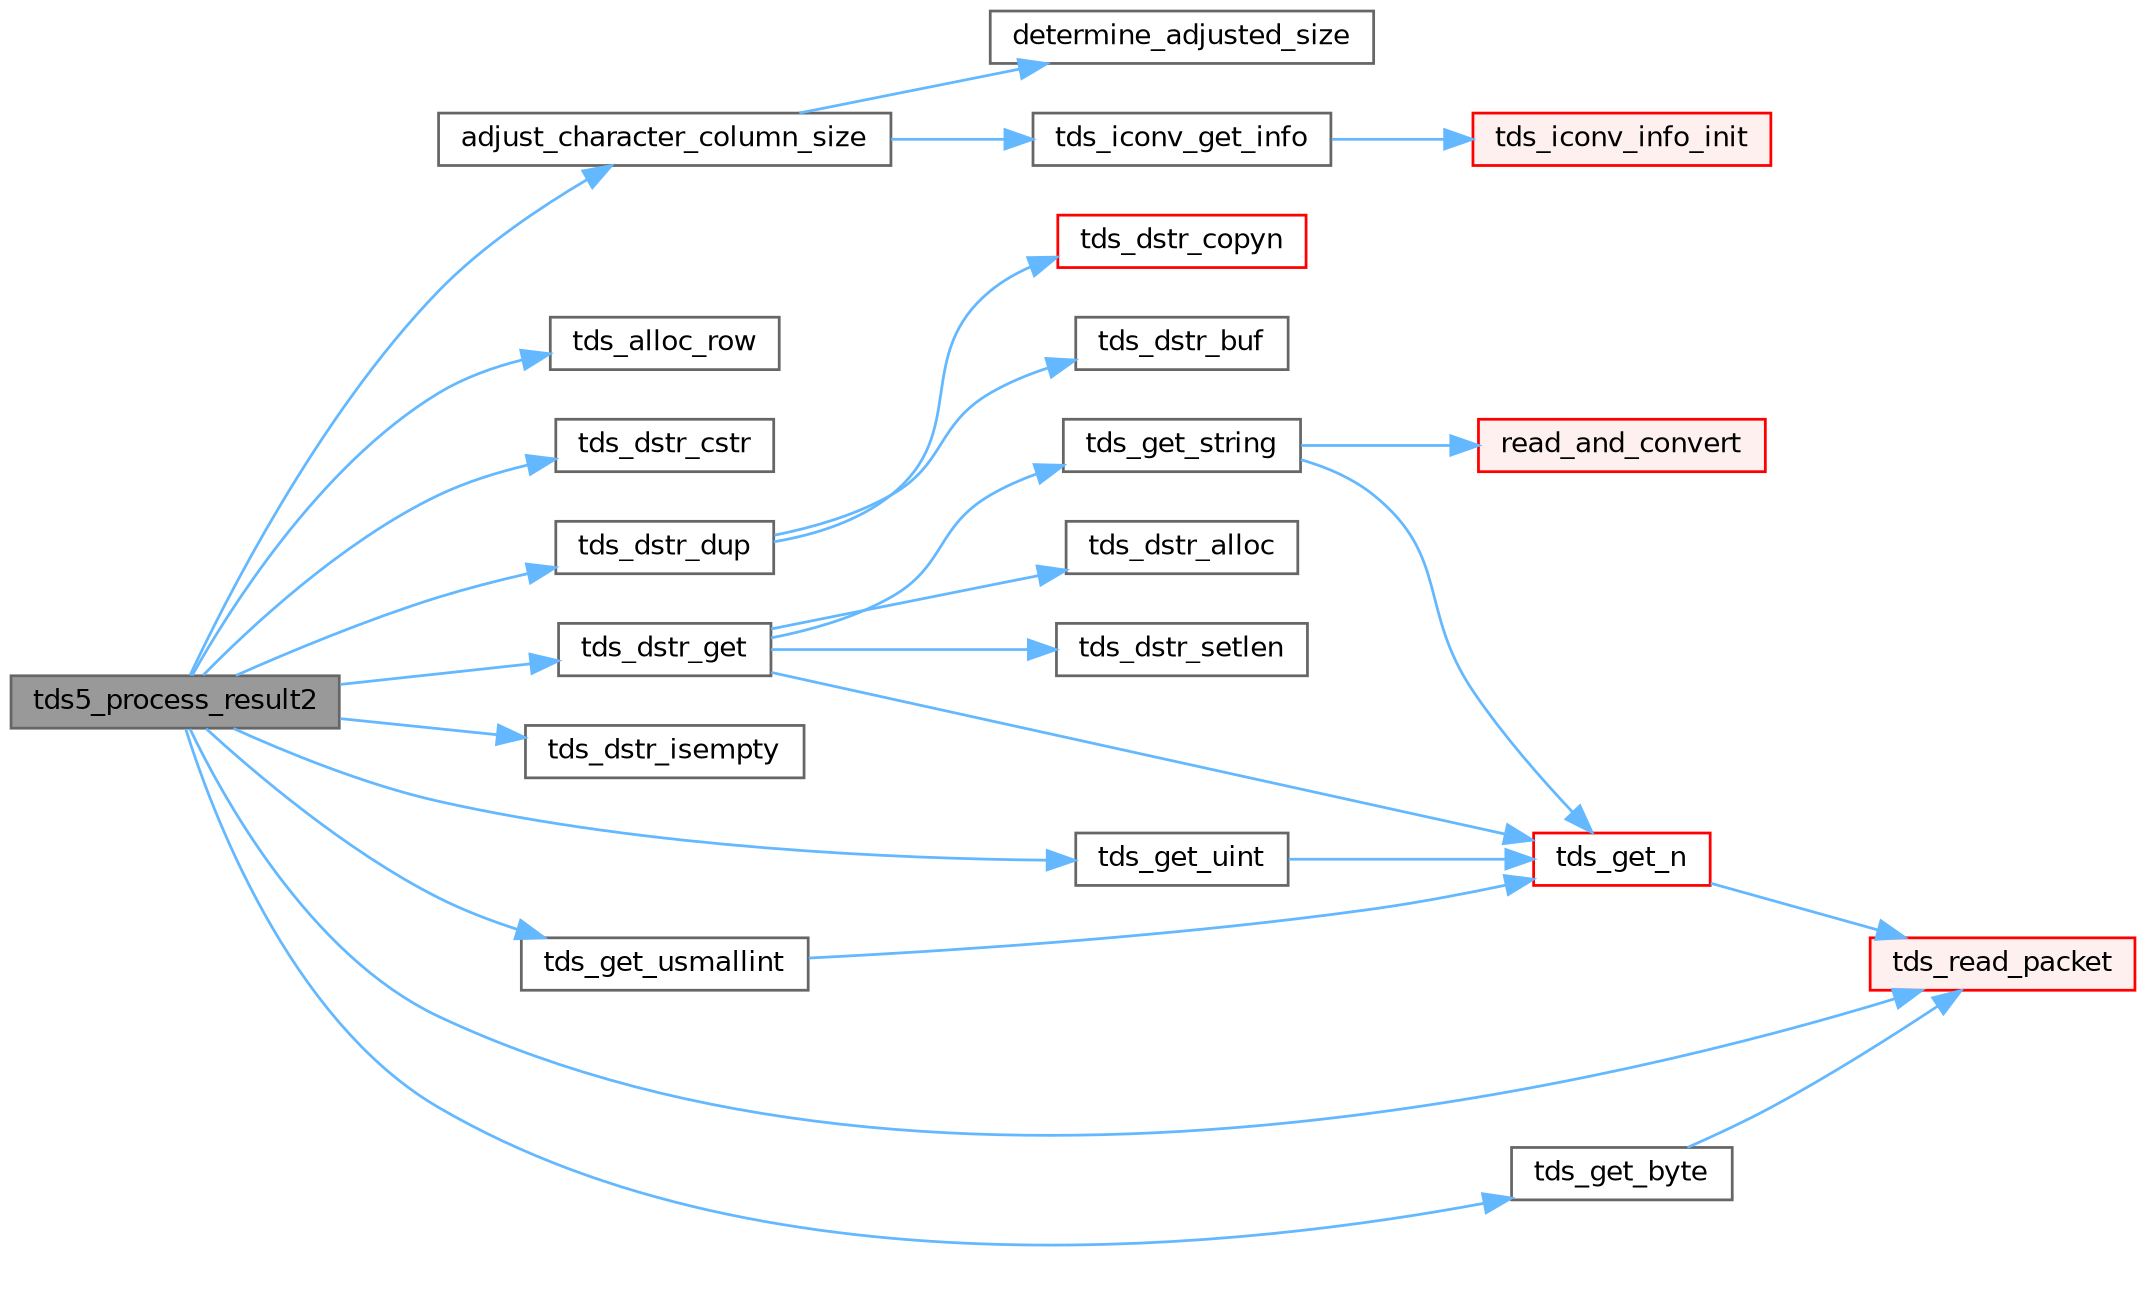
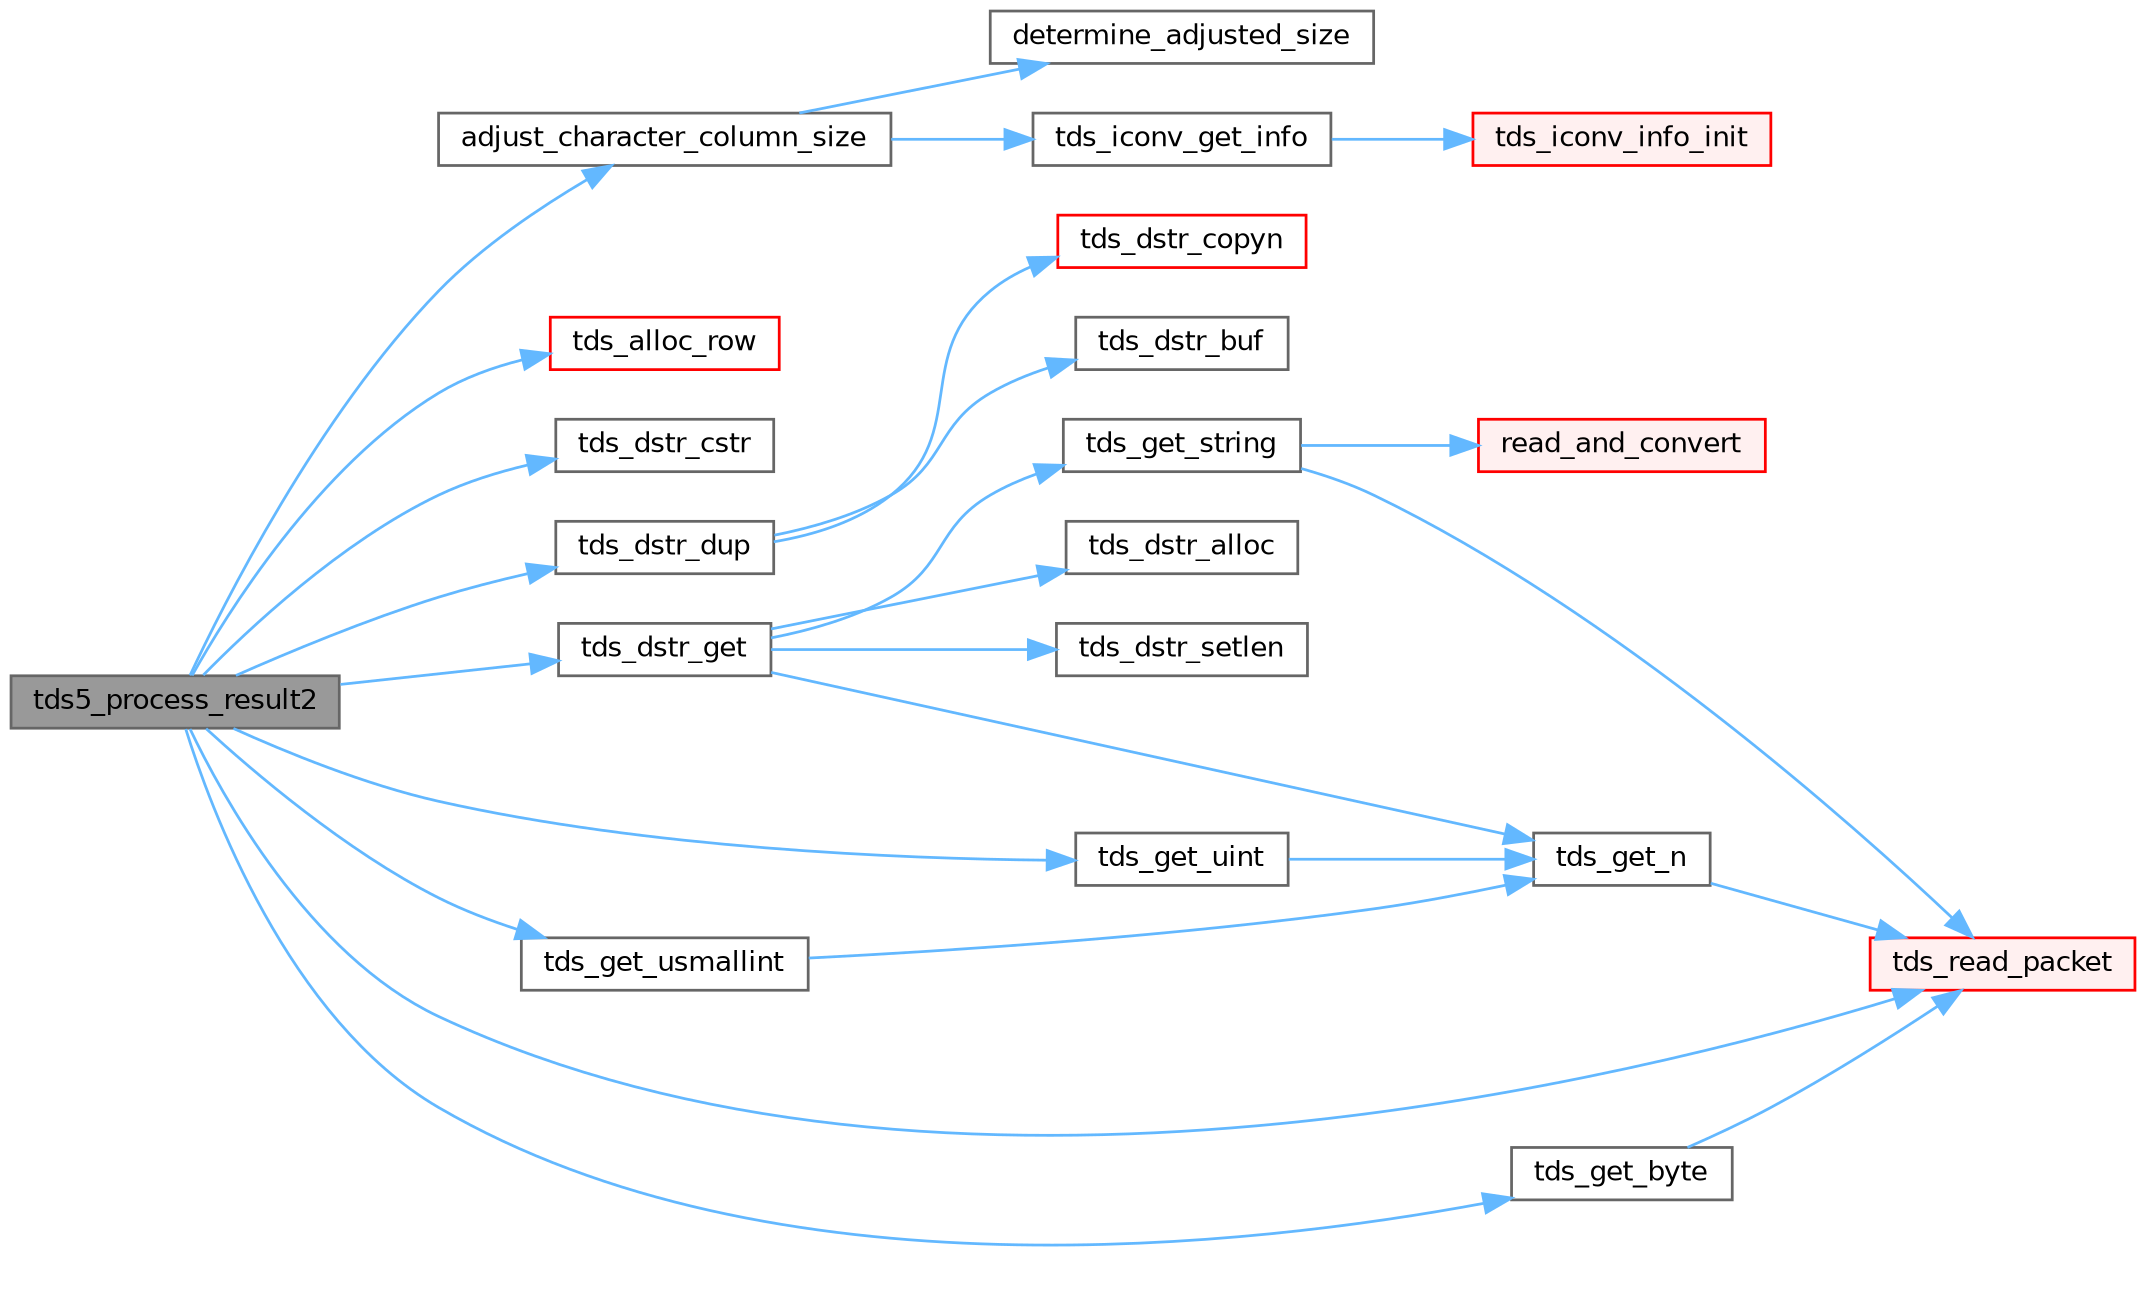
  digraph {
    fontname="DejaVu Sans"
    rankdir=LR
    node [color=grey40 fillcolor=white fontname="DejaVu Sans" fontsize=10 shape=box style=filled]
    edge [color=steelblue1 fontname="DejaVu Sans" fontsize=10 labelfontname=Helvetica labelfontsize=10 style=solid]
    n1 [color=gray40 fillcolor=grey60 fontcolor=black height=0.2 label=tds5_process_result2 width=0.4]
    n2 [height=0.2 label=adjust_character_column_size width=0.4]
-   n3 [height=0.2 label=tds_alloc_row width=0.4]
+   n3 [color=red height=0.2 label=tds_alloc_row width=0.4]
    n4 [height=0.2 label=tds_dstr_cstr width=0.4]
    n5 [height=0.2 label=tds_dstr_dup width=0.4]
    n6 [height=0.2 label=tds_dstr_get width=0.4]
-   n7 [height=0.2 label=tds_dstr_isempty width=0.4]
    n8 [height=0.2 label=tds_get_byte width=0.4]
    n9 [height=0.2 label=tds_get_uint width=0.4]
    n10 [height=0.2 label=tds_get_usmallint width=0.4]
    n11 [color=red fillcolor="#FFF0F0" height=0.2 label=tds_read_packet width=0.4]
    n12 [height=0.2 label=determine_adjusted_size width=0.4]
    n13 [height=0.2 label=tds_iconv_get_info width=0.4]
    n14 [color=red height=0.2 label=tds_dstr_copyn width=0.4]
    n15 [height=0.2 label=tds_dstr_buf width=0.4]
-   n16 [color=red height=0.2 label=tds_get_n width=0.4]
+   n16 [height=0.2 label=tds_get_n width=0.4]
    n17 [height=0.2 label=tds_dstr_alloc width=0.4]
    n18 [height=0.2 label=tds_dstr_setlen width=0.4]
    n19 [height=0.2 label=tds_get_string width=0.4]
    n20 [color=red fillcolor="#FFF0F0" height=0.2 label=tds_iconv_info_init width=0.4]
    n21 [color=red fillcolor="#FFF0F0" height=0.2 label=read_and_convert width=0.4]
    n1 -> n2
    n1 -> n3
    n1 -> n4
    n1 -> n5
    n1 -> n6
-   n1 -> n7
    n1 -> n8
    n1 -> n9
    n1 -> n10
    n1 -> n11
    n2 -> n12
    n2 -> n13
    n5 -> n14
    n5 -> n15
    n6 -> n16
    n6 -> n17
    n6 -> n18
    n6 -> n19
    n8 -> n11
    n9 -> n16
    n10 -> n16
    n13 -> n20
    n16 -> n11
-   n19 -> n16
+   n19 -> n11
    n19 -> n21
  }
